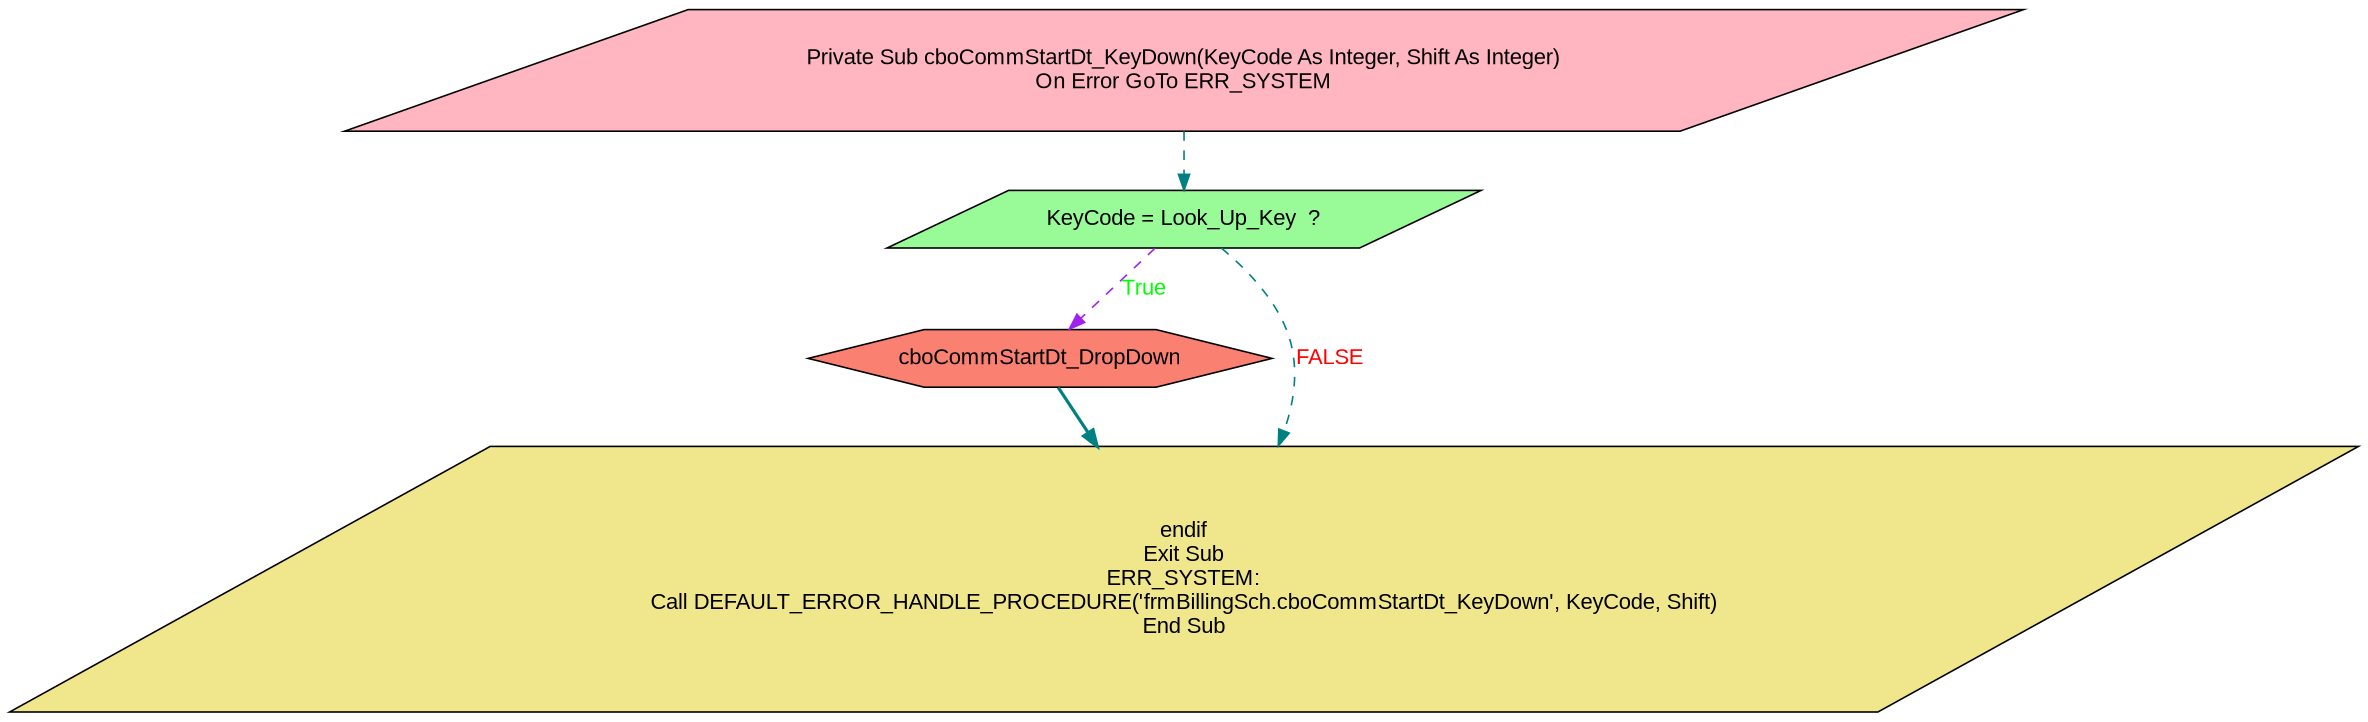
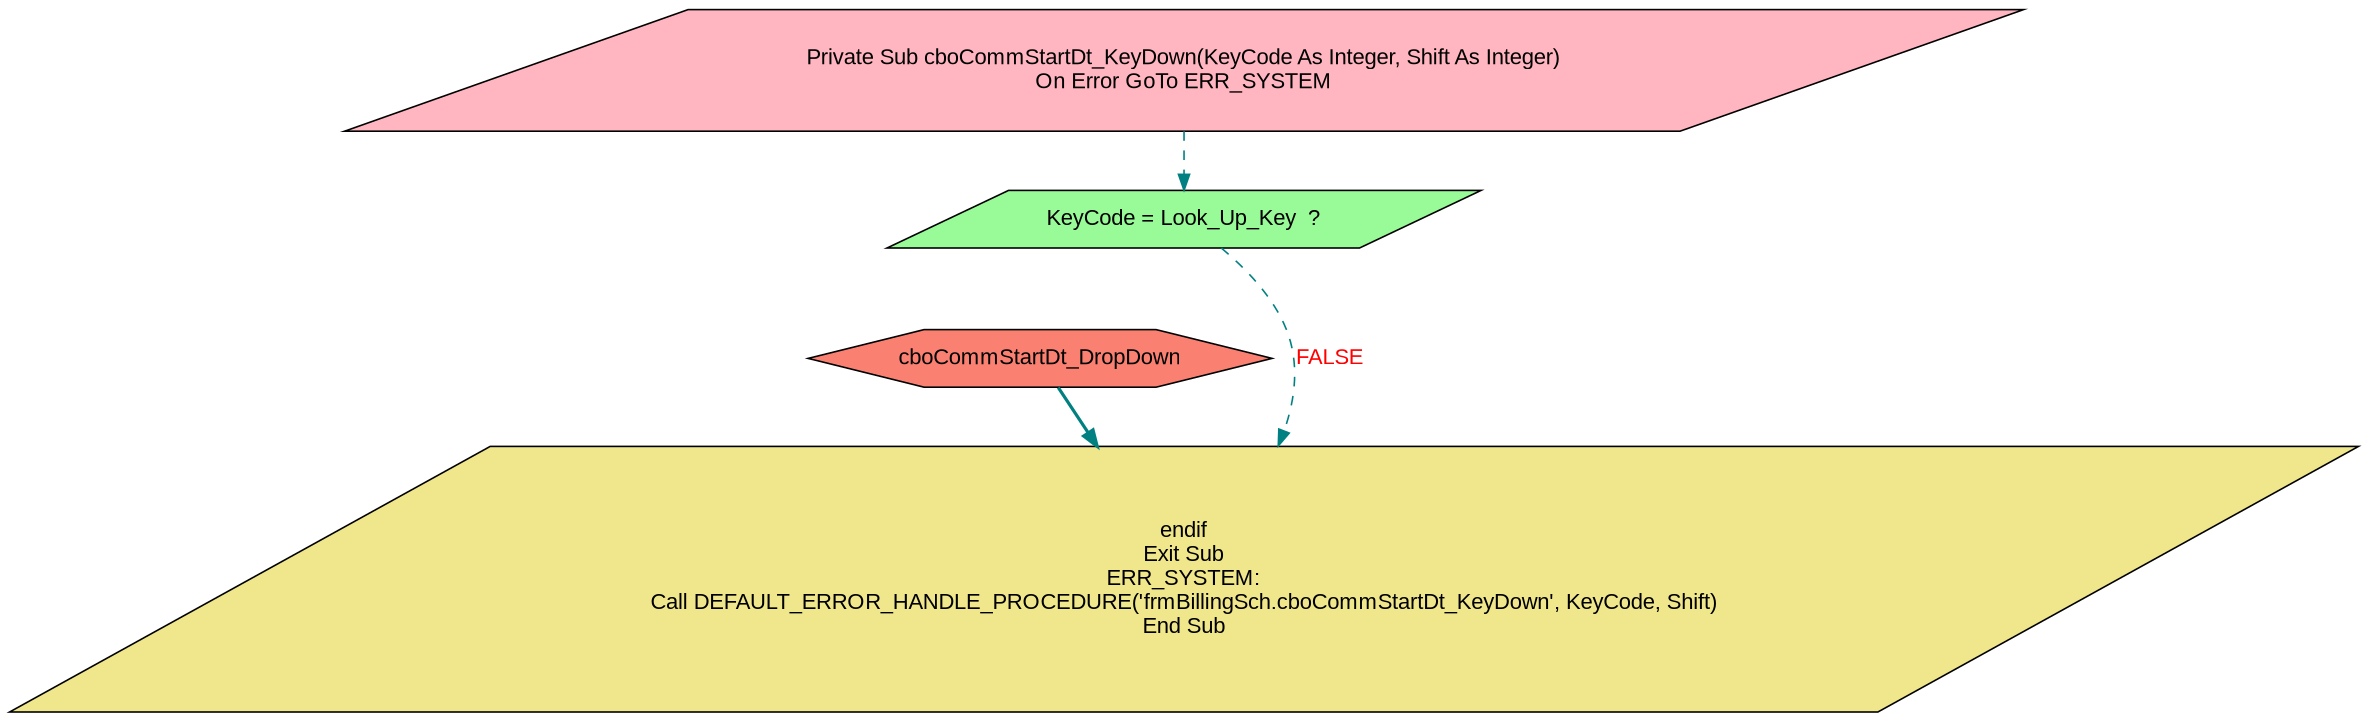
  digraph {
    fontname="Liberation Sans"
    node [shape=parallelogram style=filled fontname="Liberation Sans"]
    edge [color=teal style=dashed fontname="Liberation Sans"]
    n1 [label="Private Sub cboCommStartDt_KeyDown(KeyCode As Integer, Shift As Integer)\nOn Error GoTo ERR_SYSTEM" fillcolor=lightpink]
    n2 [label="KeyCode = Look_Up_Key  ?" fillcolor=palegreen]
    n3 [label=cboCommStartDt_DropDown shape=hexagon fillcolor=salmon]
    n4 [label="endif\nExit Sub\nERR_SYSTEM:\nCall DEFAULT_ERROR_HANDLE_PROCEDURE('frmBillingSch.cboCommStartDt_KeyDown', KeyCode, Shift)\nEnd Sub" fillcolor=khaki]
    n1 -> n2
-   n2 -> n3 [fontcolor=GREEN label=True color=purple]
    n2 -> n4 [fontcolor=RED label=FALSE]
    n3 -> n4 [style=bold]
  }
